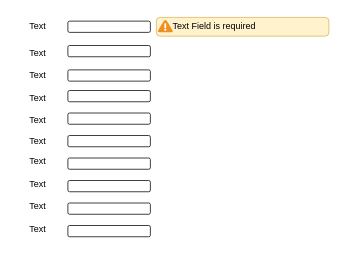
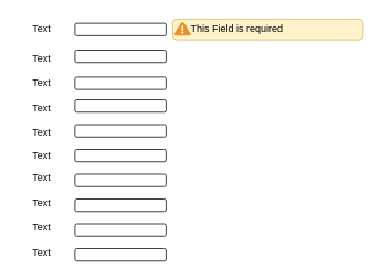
  <mxCell id="0" />
  <mxCell id="1" parent="0" />
  <mxCell id="2" value="Text" style="text;html=1;strokeColor=none;fillColor=none;align=center;verticalAlign=middle;whiteSpace=wrap;rounded=1;" parent="1" vertex="1"><mxGeometry x="20" y="20" width="60" height="30" as="geometry" /></mxCell>
  <mxCell id="3" value="Text" style="text;html=1;strokeColor=none;fillColor=none;align=center;verticalAlign=middle;whiteSpace=wrap;rounded=1;" parent="1" vertex="1"><mxGeometry x="20" y="60" width="60" height="20" as="geometry" /></mxCell>
  <mxCell id="4" value="Text" style="text;html=1;strokeColor=none;fillColor=none;align=center;verticalAlign=middle;whiteSpace=wrap;rounded=1;" parent="1" vertex="1"><mxGeometry x="20" y="90" width="60" height="20" as="geometry" /></mxCell>
  <mxCell id="5" value="" style="whiteSpace=wrap;html=1;rounded=1;" vertex="1" parent="1"><mxGeometry x="90" y="27.5" width="110" height="15" as="geometry" /></mxCell>
  <mxCell id="6" value="" style="whiteSpace=wrap;html=1;rounded=1;" vertex="1" parent="1"><mxGeometry x="90" y="60" width="110" height="15" as="geometry" /></mxCell>
  <mxCell id="7" value="" style="whiteSpace=wrap;html=1;rounded=1;" vertex="1" parent="1"><mxGeometry x="90" y="92.5" width="110" height="15" as="geometry" /></mxCell>
  <mxCell id="8" value="" style="whiteSpace=wrap;html=1;rounded=1;" vertex="1" parent="1"><mxGeometry x="90" y="120" width="110" height="15" as="geometry" /></mxCell>
  <mxCell id="9" value="" style="whiteSpace=wrap;html=1;rounded=1;" vertex="1" parent="1"><mxGeometry x="90" y="150" width="110" height="15" as="geometry" /></mxCell>
  <mxCell id="10" value="" style="whiteSpace=wrap;html=1;rounded=1;" vertex="1" parent="1"><mxGeometry x="90" y="180" width="110" height="15" as="geometry" /></mxCell>
  <mxCell id="11" value="" style="whiteSpace=wrap;html=1;rounded=1;" vertex="1" parent="1"><mxGeometry x="90" y="210" width="110" height="15" as="geometry" /></mxCell>
  <mxCell id="12" value="" style="whiteSpace=wrap;html=1;rounded=1;" vertex="1" parent="1"><mxGeometry x="90" y="240" width="110" height="15" as="geometry" /></mxCell>
  <mxCell id="13" value="" style="whiteSpace=wrap;html=1;rounded=1;" vertex="1" parent="1"><mxGeometry x="90" y="270" width="110" height="15" as="geometry" /></mxCell>
  <mxCell id="14" value="" style="whiteSpace=wrap;html=1;rounded=1;" vertex="1" parent="1"><mxGeometry x="90" y="300" width="110" height="15" as="geometry" /></mxCell>
  <mxCell id="15" value="Text" style="text;html=1;strokeColor=none;fillColor=none;align=center;verticalAlign=middle;whiteSpace=wrap;rounded=1;" vertex="1" parent="1"><mxGeometry x="20" y="120" width="60" height="20" as="geometry" /></mxCell>
  <mxCell id="16" value="Text" style="text;html=1;strokeColor=none;fillColor=none;align=center;verticalAlign=middle;whiteSpace=wrap;rounded=1;" vertex="1" parent="1"><mxGeometry x="20" y="150" width="60" height="20" as="geometry" /></mxCell>
  <mxCell id="17" value="Text" style="text;html=1;strokeColor=none;fillColor=none;align=center;verticalAlign=middle;whiteSpace=wrap;rounded=1;" vertex="1" parent="1"><mxGeometry x="20" y="177.5" width="60" height="20" as="geometry" /></mxCell>
  <mxCell id="18" value="Text" style="text;html=1;strokeColor=none;fillColor=none;align=center;verticalAlign=middle;whiteSpace=wrap;rounded=1;" vertex="1" parent="1"><mxGeometry x="20" y="205" width="60" height="20" as="geometry" /></mxCell>
  <mxCell id="19" value="Text" style="text;html=1;strokeColor=none;fillColor=none;align=center;verticalAlign=middle;whiteSpace=wrap;rounded=1;" vertex="1" parent="1"><mxGeometry x="20" y="235" width="60" height="20" as="geometry" /></mxCell>
  <mxCell id="20" value="Text" style="text;html=1;strokeColor=none;fillColor=none;align=center;verticalAlign=middle;whiteSpace=wrap;rounded=1;" vertex="1" parent="1"><mxGeometry x="20" y="265" width="60" height="20" as="geometry" /></mxCell>
  <mxCell id="21" value="Text" style="text;html=1;strokeColor=none;fillColor=none;align=center;verticalAlign=middle;whiteSpace=wrap;rounded=1;" vertex="1" parent="1"><mxGeometry x="20" y="295" width="60" height="20" as="geometry" /></mxCell>
- <mxCell id="22" value="&amp;nbsp; &amp;nbsp;Text Field is required" style="html=1;shadow=0;dashed=0;shape=mxgraph.bootstrap.rrect;rSize=5;strokeColor=#d6b656;strokeWidth=1;fillColor=#fff2cc;whiteSpace=wrap;align=left;verticalAlign=middle;spacingLeft=10;" vertex="1" parent="1"><mxGeometry x="208" y="22.5" width="230" height="25" as="geometry" /></mxCell>
+ <mxCell id="22" value="&amp;nbsp; &amp;nbsp;This Field is required" style="html=1;shadow=0;dashed=0;shape=mxgraph.bootstrap.rrect;rSize=5;strokeColor=#d6b656;strokeWidth=1;fillColor=#fff2cc;whiteSpace=wrap;align=left;verticalAlign=middle;spacingLeft=10;" vertex="1" parent="1"><mxGeometry x="208" y="22.5" width="230" height="25" as="geometry" /></mxCell>
  <mxCell id="23" value="" style="shadow=0;dashed=0;html=1;strokeColor=none;fillColor=#4495D1;labelPosition=center;verticalLabelPosition=bottom;verticalAlign=top;align=center;outlineConnect=0;shape=mxgraph.veeam.2d.alert;rounded=1;" vertex="1" parent="1"><mxGeometry x="210" y="25.9" width="20" height="16.6" as="geometry" /></mxCell>
